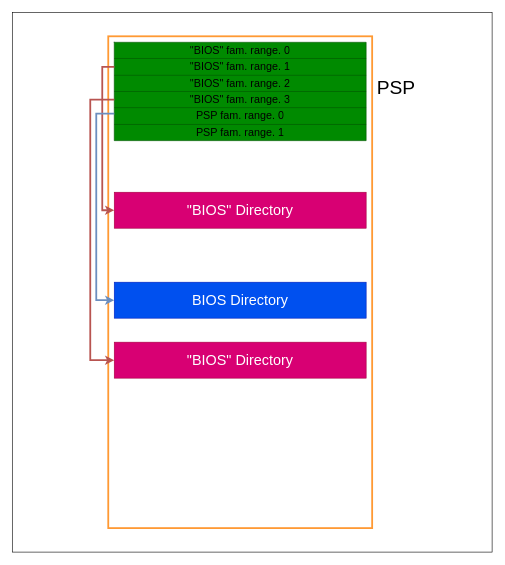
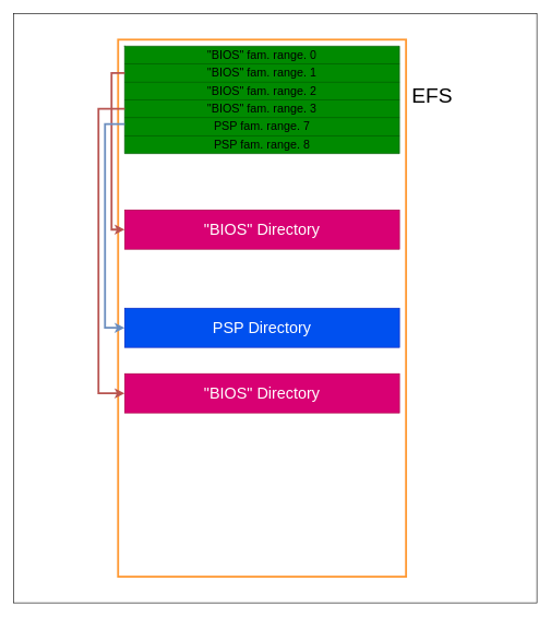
  <mxCell id="0" />
  <mxCell id="1" parent="0" />
  <mxCell id="2" value="" style="rounded=0;whiteSpace=wrap;html=1;" parent="1" vertex="1"><mxGeometry x="20" y="20" width="800" height="900" as="geometry" /></mxCell>
  <mxCell id="3" value="" style="rounded=0;whiteSpace=wrap;html=1;strokeColor=#FF9933;strokeWidth=3;" parent="1" vertex="1"><mxGeometry x="180" width="440" height="820" as="geometry" y="60" /></mxCell>
  <mxCell id="4" value="" style="shape=table;startSize=0;container=1;collapsible=0;childLayout=tableLayout;fontSize=14;fillColor=#008a00;fontColor=#ffffff;strokeColor=#005700;" parent="1" vertex="1"><mxGeometry x="190" y="70" width="420" height="164" as="geometry" /></mxCell>
  <mxCell id="5" value="" style="shape=tableRow;horizontal=0;startSize=0;swimlaneHead=0;swimlaneBody=0;strokeColor=inherit;top=0;left=0;bottom=0;right=0;collapsible=0;dropTarget=0;fillColor=none;points=[[0,0.5],[1,0.5]];portConstraint=eastwest;" parent="4" vertex="1"><mxGeometry width="420" height="27" as="geometry" /></mxCell>
  <mxCell id="6" value="&quot;BIOS&quot; fam. range. 0" style="shape=partialRectangle;html=1;whiteSpace=wrap;connectable=0;strokeColor=inherit;overflow=hidden;fillColor=none;top=0;left=0;bottom=0;right=0;pointerEvents=1;fontSize=18;" parent="5" vertex="1"><mxGeometry width="420" height="27" as="geometry"><mxRectangle width="420" height="27" as="alternateBounds" /></mxGeometry></mxCell>
  <mxCell id="7" value="" style="shape=tableRow;horizontal=0;startSize=0;swimlaneHead=0;swimlaneBody=0;strokeColor=inherit;top=0;left=0;bottom=0;right=0;collapsible=0;dropTarget=0;fillColor=none;points=[[0,0.5],[1,0.5]];portConstraint=eastwest;" parent="4" vertex="1"><mxGeometry y="27" width="420" height="28" as="geometry" /></mxCell>
  <mxCell id="8" value="&quot;BIOS&quot; fam. range. 1" style="shape=partialRectangle;html=1;whiteSpace=wrap;connectable=0;strokeColor=inherit;overflow=hidden;fillColor=none;top=0;left=0;bottom=0;right=0;pointerEvents=1;fontSize=18;" parent="7" vertex="1"><mxGeometry width="420" height="28" as="geometry"><mxRectangle width="420" height="28" as="alternateBounds" /></mxGeometry></mxCell>
  <mxCell id="9" value="" style="shape=tableRow;horizontal=0;startSize=0;swimlaneHead=0;swimlaneBody=0;strokeColor=inherit;top=0;left=0;bottom=0;right=0;collapsible=0;dropTarget=0;fillColor=none;points=[[0,0.5],[1,0.5]];portConstraint=eastwest;" parent="4" vertex="1"><mxGeometry y="55" width="420" height="27" as="geometry" /></mxCell>
  <mxCell id="10" value="&quot;BIOS&quot; fam. range. 2" style="shape=partialRectangle;html=1;whiteSpace=wrap;connectable=0;strokeColor=inherit;overflow=hidden;fillColor=none;top=0;left=0;bottom=0;right=0;pointerEvents=1;fontSize=18;" parent="9" vertex="1"><mxGeometry width="420" height="27" as="geometry"><mxRectangle width="420" height="27" as="alternateBounds" /></mxGeometry></mxCell>
  <mxCell id="11" value="" style="shape=tableRow;horizontal=0;startSize=0;swimlaneHead=0;swimlaneBody=0;strokeColor=inherit;top=0;left=0;bottom=0;right=0;collapsible=0;dropTarget=0;fillColor=none;points=[[0,0.5],[1,0.5]];portConstraint=eastwest;" parent="4" vertex="1"><mxGeometry y="82" width="420" height="27" as="geometry" /></mxCell>
  <mxCell id="12" value="&quot;BIOS&quot; fam. range. 3" style="shape=partialRectangle;html=1;whiteSpace=wrap;connectable=0;strokeColor=inherit;overflow=hidden;fillColor=none;top=0;left=0;bottom=0;right=0;pointerEvents=1;fontSize=18;" parent="11" vertex="1"><mxGeometry width="420" height="27" as="geometry"><mxRectangle width="420" height="27" as="alternateBounds" /></mxGeometry></mxCell>
  <mxCell id="13" value="" style="shape=tableRow;horizontal=0;startSize=0;swimlaneHead=0;swimlaneBody=0;strokeColor=inherit;top=0;left=0;bottom=0;right=0;collapsible=0;dropTarget=0;fillColor=none;points=[[0,0.5],[1,0.5]];portConstraint=eastwest;" parent="4" vertex="1"><mxGeometry y="109" width="420" height="28" as="geometry" /></mxCell>
- <mxCell id="14" value="PSP fam. range. 0" style="shape=partialRectangle;html=1;whiteSpace=wrap;connectable=0;strokeColor=inherit;overflow=hidden;fillColor=none;top=0;left=0;bottom=0;right=0;pointerEvents=1;fontSize=18;" parent="13" vertex="1"><mxGeometry width="420" height="28" as="geometry"><mxRectangle width="420" height="28" as="alternateBounds" /></mxGeometry></mxCell>
+ <mxCell id="14" value="PSP fam. range. 7" style="shape=partialRectangle;html=1;whiteSpace=wrap;connectable=0;strokeColor=inherit;overflow=hidden;fillColor=none;top=0;left=0;bottom=0;right=0;pointerEvents=1;fontSize=18;" parent="13" vertex="1"><mxGeometry width="420" height="28" as="geometry"><mxRectangle width="420" height="28" as="alternateBounds" /></mxGeometry></mxCell>
  <mxCell id="15" value="" style="shape=tableRow;horizontal=0;startSize=0;swimlaneHead=0;swimlaneBody=0;strokeColor=inherit;top=0;left=0;bottom=0;right=0;collapsible=0;dropTarget=0;fillColor=none;points=[[0,0.5],[1,0.5]];portConstraint=eastwest;" parent="4" vertex="1"><mxGeometry y="137" width="420" height="27" as="geometry" /></mxCell>
- <mxCell id="16" value="PSP fam. range. 1" style="shape=partialRectangle;html=1;whiteSpace=wrap;connectable=0;strokeColor=inherit;overflow=hidden;fillColor=none;top=0;left=0;bottom=0;right=0;pointerEvents=1;fontSize=18;" parent="15" vertex="1"><mxGeometry width="420" height="27" as="geometry"><mxRectangle width="420" height="27" as="alternateBounds" /></mxGeometry></mxCell>
+ <mxCell id="16" value="PSP fam. range. 8" style="shape=partialRectangle;html=1;whiteSpace=wrap;connectable=0;strokeColor=inherit;overflow=hidden;fillColor=none;top=0;left=0;bottom=0;right=0;pointerEvents=1;fontSize=18;" parent="15" vertex="1"><mxGeometry width="420" height="27" as="geometry"><mxRectangle width="420" height="27" as="alternateBounds" /></mxGeometry></mxCell>
  <mxCell id="17" style="edgeStyle=orthogonalEdgeStyle;rounded=0;orthogonalLoop=1;jettySize=auto;html=1;entryX=0;entryY=0.5;entryDx=0;entryDy=0;strokeWidth=3;fillColor=#f8cecc;strokeColor=#b85450;" parent="1" source="7" target="18" edge="1"><mxGeometry relative="1" as="geometry"><mxPoint x="70" y="380" as="targetPoint" /></mxGeometry></mxCell>
  <mxCell id="18" value="&quot;BIOS&quot; Directory" style="rounded=0;whiteSpace=wrap;html=1;fontSize=24;fillColor=#d80073;fontColor=#ffffff;strokeColor=#A50040;" parent="1" vertex="1"><mxGeometry x="190" y="320" width="420" height="60" as="geometry" /></mxCell>
- <mxCell id="19" value="BIOS Directory" style="rounded=0;whiteSpace=wrap;html=1;fontSize=24;fillColor=#0050ef;fontColor=#ffffff;strokeColor=#001DBC;" parent="1" vertex="1"><mxGeometry x="190" y="470" width="420" height="60" as="geometry" /></mxCell>
+ <mxCell id="19" value="PSP Directory" style="rounded=0;whiteSpace=wrap;html=1;fontSize=24;fillColor=#0050ef;fontColor=#ffffff;strokeColor=#001DBC;" parent="1" vertex="1"><mxGeometry x="190" y="470" width="420" height="60" as="geometry" /></mxCell>
  <mxCell id="20" style="edgeStyle=orthogonalEdgeStyle;rounded=0;orthogonalLoop=1;jettySize=auto;html=1;entryX=0;entryY=0.5;entryDx=0;entryDy=0;strokeWidth=3;fillColor=#dae8fc;strokeColor=#6c8ebf;" parent="1" source="13" target="19" edge="1"><mxGeometry relative="1" as="geometry"><Array as="points"><mxPoint x="160" y="189" /><mxPoint x="160" y="500" /></Array></mxGeometry></mxCell>
- <mxCell id="21" value="PSP" style="text;html=1;align=center;verticalAlign=middle;whiteSpace=wrap;rounded=0;fontSize=32;" parent="1" vertex="1"><mxGeometry x="630" y="130" width="60" height="30" as="geometry" /></mxCell>
+ <mxCell id="21" value="EFS" style="text;html=1;align=center;verticalAlign=middle;whiteSpace=wrap;rounded=0;fontSize=32;" parent="1" vertex="1"><mxGeometry x="630" y="130" width="60" height="30" as="geometry" /></mxCell>
  <mxCell id="22" value="&quot;BIOS&quot; Directory" style="rounded=0;whiteSpace=wrap;html=1;fontSize=24;fillColor=#d80073;fontColor=#ffffff;strokeColor=#A50040;" vertex="1" parent="1"><mxGeometry x="190" y="570" width="420" height="60" as="geometry" /></mxCell>
  <mxCell id="23" style="edgeStyle=orthogonalEdgeStyle;rounded=0;orthogonalLoop=1;jettySize=auto;html=1;entryX=0;entryY=0.5;entryDx=0;entryDy=0;strokeWidth=3;fillColor=#f8cecc;strokeColor=#b85450;" edge="1" parent="1" source="11" target="22"><mxGeometry relative="1" as="geometry"><Array as="points"><mxPoint x="150" y="166" /><mxPoint x="150" y="600" /></Array></mxGeometry></mxCell>
